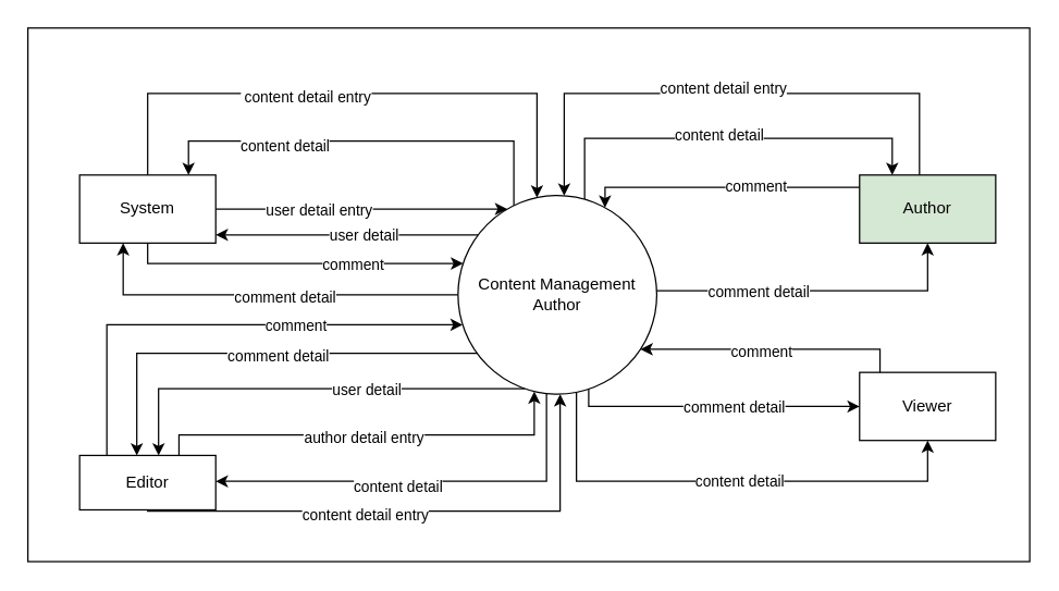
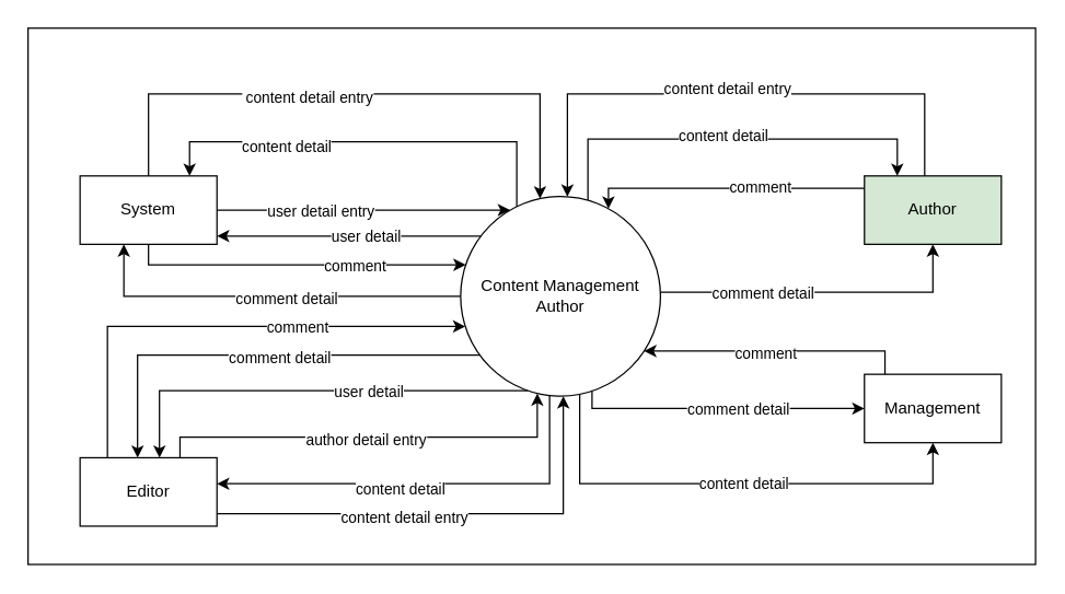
  <mxCell id="0" />
  <mxCell id="1" parent="0" />
  <mxCell id="2" value="" style="rounded=0;whiteSpace=wrap;html=1;" vertex="1" parent="1"><mxGeometry x="20" y="20" width="736" height="392" as="geometry" /></mxCell>
  <mxCell id="3" style="edgeStyle=orthogonalEdgeStyle;rounded=0;orthogonalLoop=1;jettySize=auto;html=1;" edge="1" parent="1" source="7" target="21"><mxGeometry relative="1" as="geometry"><Array as="points"><mxPoint x="108" y="68" /><mxPoint x="394" y="68" /></Array></mxGeometry></mxCell>
  <mxCell id="4" value="&amp;nbsp;content detail entry" style="edgeLabel;html=1;align=center;verticalAlign=middle;resizable=0;points=[];" vertex="1" connectable="0" parent="3"><mxGeometry x="-0.073" y="-3" relative="1" as="geometry"><mxPoint x="-21" y="-1" as="offset" /></mxGeometry></mxCell>
  <mxCell id="5" style="edgeStyle=orthogonalEdgeStyle;rounded=0;orthogonalLoop=1;jettySize=auto;html=1;" edge="1" parent="1" source="7" target="21"><mxGeometry relative="1" as="geometry"><Array as="points"><mxPoint x="357" y="153" /></Array></mxGeometry></mxCell>
  <mxCell id="6" value="user detail entry" style="edgeLabel;html=1;align=center;verticalAlign=middle;resizable=0;points=[];" vertex="1" connectable="0" parent="5"><mxGeometry x="-0.304" y="-4" relative="1" as="geometry"><mxPoint y="-4" as="offset" /></mxGeometry></mxCell>
  <mxCell id="7" value="System" style="html=1;dashed=0;whiteSpace=wrap;" vertex="1" parent="1"><mxGeometry x="58" y="128" width="100" height="50" as="geometry" /></mxCell>
- <mxCell id="8" value="Editor" style="html=1;dashed=0;whiteSpace=wrap;" vertex="1" parent="1"><mxGeometry x="58" y="334" width="100" height="40" as="geometry" /></mxCell>
+ <mxCell id="8" value="Editor" style="html=1;dashed=0;whiteSpace=wrap;" vertex="1" parent="1"><mxGeometry x="58" y="334" width="100" height="50" as="geometry" /></mxCell>
  <mxCell id="9" value="Author" style="html=1;dashed=0;whiteSpace=wrap;fillColor=#d5e8d4;" vertex="1" parent="1"><mxGeometry x="631" y="128" width="100" height="50" as="geometry" /></mxCell>
  <mxCell id="10" style="edgeStyle=orthogonalEdgeStyle;rounded=0;orthogonalLoop=1;jettySize=auto;html=1;" edge="1" parent="1" source="9" target="21"><mxGeometry relative="1" as="geometry"><Array as="points"><mxPoint x="444" y="137" /></Array></mxGeometry></mxCell>
  <mxCell id="11" value="comment" style="edgeLabel;html=1;align=center;verticalAlign=middle;resizable=0;points=[];" vertex="1" connectable="0" parent="10"><mxGeometry x="0.242" y="1" relative="1" as="geometry"><mxPoint x="48" y="-2" as="offset" /></mxGeometry></mxCell>
  <mxCell id="12" style="edgeStyle=orthogonalEdgeStyle;rounded=0;orthogonalLoop=1;jettySize=auto;html=1;" edge="1" parent="1" source="21" target="14"><mxGeometry relative="1" as="geometry"><Array as="points"><mxPoint x="432" y="298" /></Array></mxGeometry></mxCell>
  <mxCell id="13" value="comment detail" style="edgeLabel;html=1;align=center;verticalAlign=middle;resizable=0;points=[];" vertex="1" connectable="0" parent="12"><mxGeometry x="-0.043" y="-1" relative="1" as="geometry"><mxPoint x="18" y="-1" as="offset" /></mxGeometry></mxCell>
- <mxCell id="14" value="Viewer" style="html=1;dashed=0;whiteSpace=wrap;" vertex="1" parent="1"><mxGeometry x="631" y="273" width="100" height="50" as="geometry" /></mxCell>
+ <mxCell id="14" value="Management" style="html=1;dashed=0;whiteSpace=wrap;" vertex="1" parent="1"><mxGeometry x="631" y="273" width="100" height="50" as="geometry" /></mxCell>
  <mxCell id="15" style="edgeStyle=orthogonalEdgeStyle;rounded=0;orthogonalLoop=1;jettySize=auto;html=1;" edge="1" parent="1" source="21" target="7"><mxGeometry relative="1" as="geometry"><Array as="points"><mxPoint x="377" y="103" /><mxPoint x="138" y="103" /></Array></mxGeometry></mxCell>
  <mxCell id="16" value="content detail" style="edgeLabel;html=1;align=center;verticalAlign=middle;resizable=0;points=[];" vertex="1" connectable="0" parent="15"><mxGeometry x="0.385" y="3" relative="1" as="geometry"><mxPoint as="offset" /></mxGeometry></mxCell>
  <mxCell id="17" style="edgeStyle=orthogonalEdgeStyle;rounded=0;orthogonalLoop=1;jettySize=auto;html=1;" edge="1" parent="1" source="21" target="8"><mxGeometry relative="1" as="geometry"><mxPoint x="360.987" y="278" as="sourcePoint" /><mxPoint x="108" y="353" as="targetPoint" /><Array as="points"><mxPoint x="116" y="285" /></Array></mxGeometry></mxCell>
  <mxCell id="18" value="user detail" style="edgeLabel;html=1;align=center;verticalAlign=middle;resizable=0;points=[];" vertex="1" connectable="0" parent="17"><mxGeometry x="0.053" relative="1" as="geometry"><mxPoint x="51" as="offset" /></mxGeometry></mxCell>
  <mxCell id="19" style="edgeStyle=orthogonalEdgeStyle;rounded=0;orthogonalLoop=1;jettySize=auto;html=1;" edge="1" parent="1" source="21" target="7"><mxGeometry relative="1" as="geometry"><Array as="points"><mxPoint x="90" y="216" /></Array></mxGeometry></mxCell>
  <mxCell id="20" value="comment detail" style="edgeLabel;html=1;align=center;verticalAlign=middle;resizable=0;points=[];" vertex="1" connectable="0" parent="19"><mxGeometry x="-0.098" y="2" relative="1" as="geometry"><mxPoint y="-1" as="offset" /></mxGeometry></mxCell>
  <mxCell id="21" value="Content Management Author" style="shape=ellipse;html=1;dashed=0;whiteSpace=wrap;perimeter=ellipsePerimeter;" vertex="1" parent="1"><mxGeometry x="336" y="143" width="146" height="146" as="geometry" /></mxCell>
  <mxCell id="22" style="edgeStyle=orthogonalEdgeStyle;rounded=0;orthogonalLoop=1;jettySize=auto;html=1;" edge="1" parent="1" source="8" target="21"><mxGeometry relative="1" as="geometry"><mxPoint x="118" y="138" as="sourcePoint" /><mxPoint x="404" y="184" as="targetPoint" /><Array as="points"><mxPoint x="411" y="375" /></Array></mxGeometry></mxCell>
  <mxCell id="23" value="content detail entry" style="edgeLabel;html=1;align=center;verticalAlign=middle;resizable=0;points=[];" vertex="1" connectable="0" parent="22"><mxGeometry x="-0.073" y="-3" relative="1" as="geometry"><mxPoint x="-21" y="-1" as="offset" /></mxGeometry></mxCell>
  <mxCell id="24" style="edgeStyle=orthogonalEdgeStyle;rounded=0;orthogonalLoop=1;jettySize=auto;html=1;" edge="1" parent="1" source="9" target="21"><mxGeometry relative="1" as="geometry"><mxPoint x="128" y="148" as="sourcePoint" /><mxPoint x="414" y="194" as="targetPoint" /><Array as="points"><mxPoint x="675" y="68" /><mxPoint x="414" y="68" /></Array></mxGeometry></mxCell>
  <mxCell id="25" value="content detail entry" style="edgeLabel;html=1;align=center;verticalAlign=middle;resizable=0;points=[];" vertex="1" connectable="0" parent="24"><mxGeometry x="-0.073" y="-3" relative="1" as="geometry"><mxPoint x="-21" y="-1" as="offset" /></mxGeometry></mxCell>
  <mxCell id="26" style="edgeStyle=orthogonalEdgeStyle;rounded=0;orthogonalLoop=1;jettySize=auto;html=1;" edge="1" parent="1" source="21" target="8"><mxGeometry relative="1" as="geometry"><mxPoint x="387" y="189" as="sourcePoint" /><mxPoint x="148" y="138" as="targetPoint" /><Array as="points"><mxPoint x="401" y="353" /></Array></mxGeometry></mxCell>
  <mxCell id="27" value="content detail" style="edgeLabel;html=1;align=center;verticalAlign=middle;resizable=0;points=[];" vertex="1" connectable="0" parent="26"><mxGeometry x="0.385" y="3" relative="1" as="geometry"><mxPoint x="39" as="offset" /></mxGeometry></mxCell>
  <mxCell id="28" style="edgeStyle=orthogonalEdgeStyle;rounded=0;orthogonalLoop=1;jettySize=auto;html=1;" edge="1" parent="1" source="21" target="9"><mxGeometry relative="1" as="geometry"><mxPoint x="397" y="285" as="sourcePoint" /><mxPoint x="158" y="333" as="targetPoint" /><Array as="points"><mxPoint x="429" y="101" /><mxPoint x="655" y="101" /></Array></mxGeometry></mxCell>
  <mxCell id="29" value="content detail" style="edgeLabel;html=1;align=center;verticalAlign=middle;resizable=0;points=[];" vertex="1" connectable="0" parent="28"><mxGeometry x="0.385" y="3" relative="1" as="geometry"><mxPoint x="-63" as="offset" /></mxGeometry></mxCell>
  <mxCell id="30" style="edgeStyle=orthogonalEdgeStyle;rounded=0;orthogonalLoop=1;jettySize=auto;html=1;" edge="1" parent="1" source="21" target="14"><mxGeometry relative="1" as="geometry"><mxPoint x="448" y="202" as="sourcePoint" /><mxPoint x="665" y="138" as="targetPoint" /><Array as="points"><mxPoint x="423" y="353" /><mxPoint x="681" y="353" /></Array></mxGeometry></mxCell>
  <mxCell id="31" value="content detail" style="edgeLabel;html=1;align=center;verticalAlign=middle;resizable=0;points=[];" vertex="1" connectable="0" parent="30"><mxGeometry x="0.385" y="3" relative="1" as="geometry"><mxPoint x="-60" y="2" as="offset" /></mxGeometry></mxCell>
  <mxCell id="32" style="edgeStyle=orthogonalEdgeStyle;rounded=0;orthogonalLoop=1;jettySize=auto;html=1;" edge="1" parent="1" source="8" target="21"><mxGeometry relative="1" as="geometry"><mxPoint x="168" y="163" as="sourcePoint" /><mxPoint x="367" y="206" as="targetPoint" /><Array as="points"><mxPoint x="131" y="319" /><mxPoint x="392" y="319" /></Array></mxGeometry></mxCell>
  <mxCell id="33" value="author detail entry" style="edgeLabel;html=1;align=center;verticalAlign=middle;resizable=0;points=[];" vertex="1" connectable="0" parent="32"><mxGeometry x="-0.304" y="-4" relative="1" as="geometry"><mxPoint x="43" y="-3" as="offset" /></mxGeometry></mxCell>
  <mxCell id="34" style="edgeStyle=orthogonalEdgeStyle;rounded=0;orthogonalLoop=1;jettySize=auto;html=1;" edge="1" parent="1" source="21" target="7"><mxGeometry relative="1" as="geometry"><mxPoint x="387" y="189" as="sourcePoint" /><mxPoint x="148" y="138" as="targetPoint" /><Array as="points"><mxPoint x="244" y="172" /><mxPoint x="244" y="172" /></Array></mxGeometry></mxCell>
  <mxCell id="35" value="user detail" style="edgeLabel;html=1;align=center;verticalAlign=middle;resizable=0;points=[];" vertex="1" connectable="0" parent="34"><mxGeometry x="0.385" y="3" relative="1" as="geometry"><mxPoint x="49" y="-3" as="offset" /></mxGeometry></mxCell>
  <mxCell id="36" style="edgeStyle=orthogonalEdgeStyle;rounded=0;orthogonalLoop=1;jettySize=auto;html=1;" edge="1" parent="1" source="21" target="9"><mxGeometry relative="1" as="geometry"><mxPoint x="641" y="308" as="sourcePoint" /><mxPoint x="442" y="274" as="targetPoint" /><Array as="points"><mxPoint x="681" y="213" /></Array></mxGeometry></mxCell>
  <mxCell id="37" value="comment detail" style="edgeLabel;html=1;align=center;verticalAlign=middle;resizable=0;points=[];" vertex="1" connectable="0" parent="36"><mxGeometry x="-0.043" y="-1" relative="1" as="geometry"><mxPoint x="-37" y="-1" as="offset" /></mxGeometry></mxCell>
  <mxCell id="38" style="edgeStyle=orthogonalEdgeStyle;rounded=0;orthogonalLoop=1;jettySize=auto;html=1;" edge="1" parent="1" source="14" target="21"><mxGeometry relative="1" as="geometry"><mxPoint x="641" y="147" as="sourcePoint" /><mxPoint x="454" y="211" as="targetPoint" /><Array as="points"><mxPoint x="646" y="256" /></Array></mxGeometry></mxCell>
  <mxCell id="39" value="comment" style="edgeLabel;html=1;align=center;verticalAlign=middle;resizable=0;points=[];" vertex="1" connectable="0" parent="38"><mxGeometry x="0.242" y="1" relative="1" as="geometry"><mxPoint x="15" as="offset" /></mxGeometry></mxCell>
  <mxCell id="40" style="edgeStyle=orthogonalEdgeStyle;rounded=0;orthogonalLoop=1;jettySize=auto;html=1;" edge="1" parent="1" source="7" target="21"><mxGeometry relative="1" as="geometry"><mxPoint x="641" y="147" as="sourcePoint" /><mxPoint x="376" y="225" as="targetPoint" /><Array as="points"><mxPoint x="108" y="193" /></Array></mxGeometry></mxCell>
  <mxCell id="41" value="comment" style="edgeLabel;html=1;align=center;verticalAlign=middle;resizable=0;points=[];" vertex="1" connectable="0" parent="40"><mxGeometry x="0.242" y="1" relative="1" as="geometry"><mxPoint x="12" y="1" as="offset" /></mxGeometry></mxCell>
  <mxCell id="42" style="edgeStyle=orthogonalEdgeStyle;rounded=0;orthogonalLoop=1;jettySize=auto;html=1;" edge="1" parent="1" source="8" target="21"><mxGeometry relative="1" as="geometry"><mxPoint x="118" y="188" as="sourcePoint" /><mxPoint x="350" y="203" as="targetPoint" /><Array as="points"><mxPoint x="78" y="238" /></Array></mxGeometry></mxCell>
  <mxCell id="43" value="comment" style="edgeLabel;html=1;align=center;verticalAlign=middle;resizable=0;points=[];" vertex="1" connectable="0" parent="42"><mxGeometry x="0.242" y="1" relative="1" as="geometry"><mxPoint x="12" y="1" as="offset" /></mxGeometry></mxCell>
  <mxCell id="44" style="edgeStyle=orthogonalEdgeStyle;rounded=0;orthogonalLoop=1;jettySize=auto;html=1;" edge="1" parent="1" source="21" target="8"><mxGeometry relative="1" as="geometry"><mxPoint x="346" y="226" as="sourcePoint" /><mxPoint x="100" y="188" as="targetPoint" /><Array as="points"><mxPoint x="100" y="259" /></Array></mxGeometry></mxCell>
  <mxCell id="45" value="comment detail" style="edgeLabel;html=1;align=center;verticalAlign=middle;resizable=0;points=[];" vertex="1" connectable="0" parent="44"><mxGeometry x="-0.098" y="2" relative="1" as="geometry"><mxPoint y="-1" as="offset" /></mxGeometry></mxCell>
